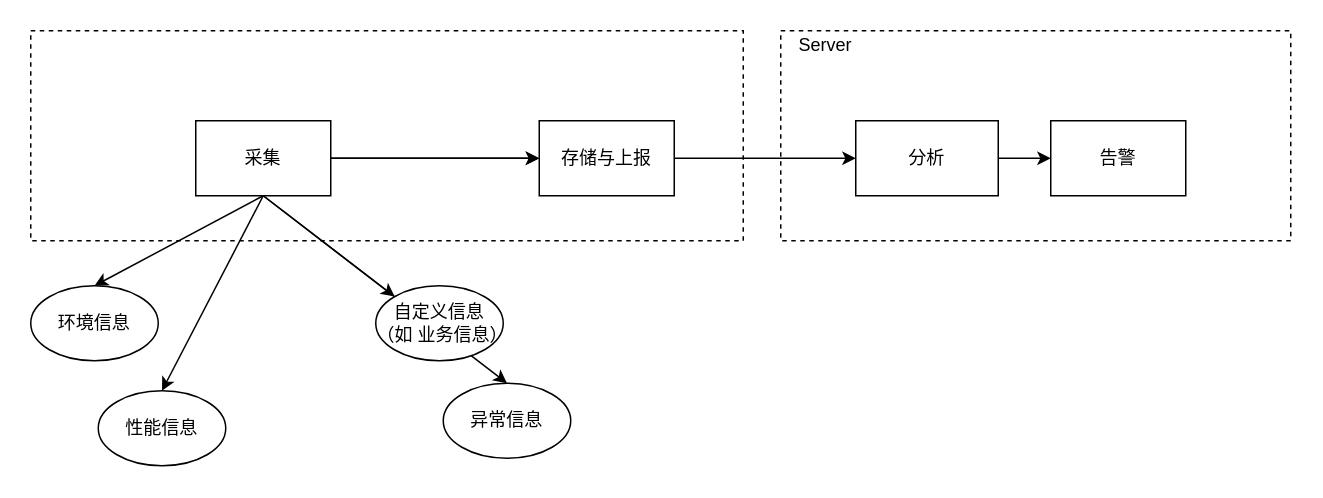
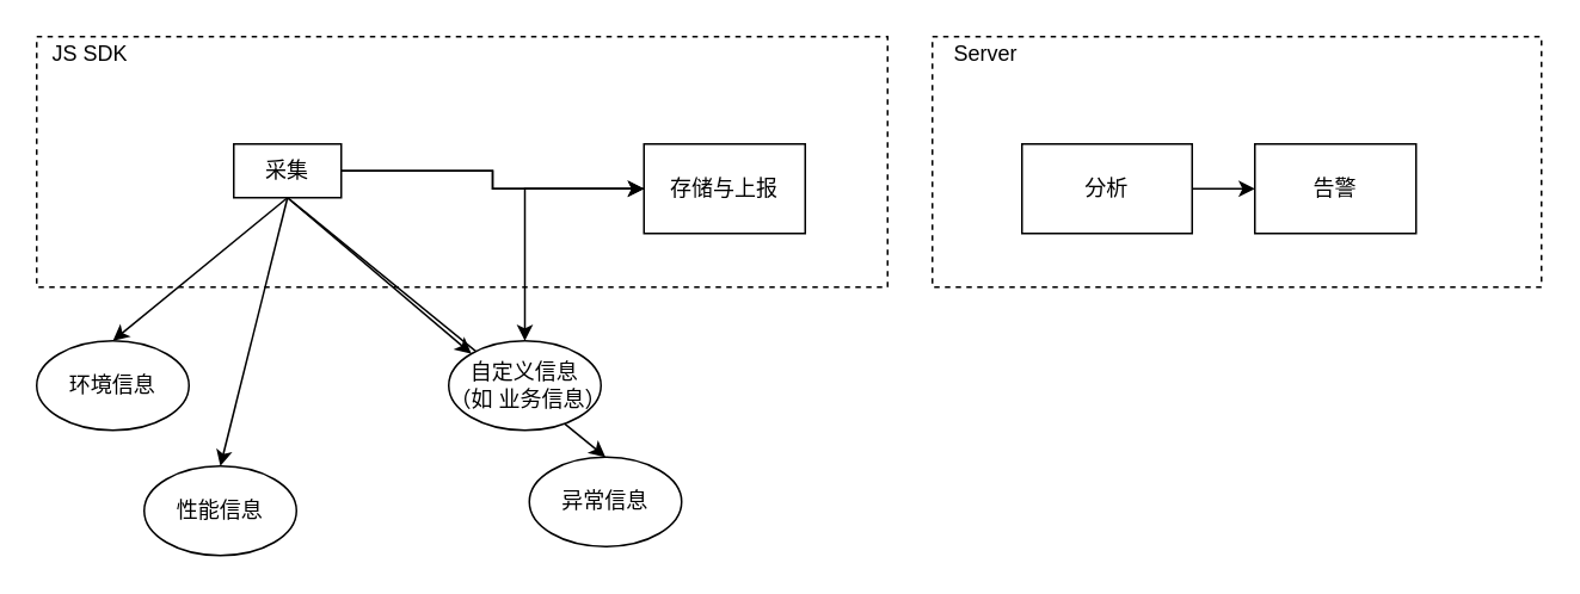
  <mxCell id="0" />
  <mxCell id="1" parent="0" />
  <mxCell id="2" value="" style="rounded=0;whiteSpace=wrap;html=1;dashed=1;" vertex="1" parent="1"><mxGeometry x="520" y="20" width="340" height="140" as="geometry" /></mxCell>
  <mxCell id="3" value="" style="rounded=0;whiteSpace=wrap;html=1;dashed=1;" vertex="1" parent="1"><mxGeometry x="20" y="20" width="475" height="140" as="geometry" /></mxCell>
  <mxCell id="4" value="" style="edgeStyle=orthogonalEdgeStyle;rounded=0;orthogonalLoop=1;jettySize=auto;html=1;" edge="1" parent="1" source="6" target="8"><mxGeometry relative="1" as="geometry" /></mxCell>
  <mxCell id="5" value="" style="edgeStyle=orthogonalEdgeStyle;rounded=0;orthogonalLoop=1;jettySize=auto;html=1;" edge="1" parent="1" source="6" target="8"><mxGeometry relative="1" as="geometry" /></mxCell>
- <mxCell id="6" value="采集" style="rounded=0;whiteSpace=wrap;html=1;" vertex="1" parent="1"><mxGeometry x="130" y="80" width="90" height="50" as="geometry" /></mxCell>
- <mxCell id="7" value="" style="edgeStyle=orthogonalEdgeStyle;rounded=0;orthogonalLoop=1;jettySize=auto;html=1;" edge="1" parent="1" source="8" target="18"><mxGeometry relative="1" as="geometry" /></mxCell>
+ <mxCell id="6" value="采集" style="rounded=0;whiteSpace=wrap;html=1;" vertex="1" parent="1"><mxGeometry x="130" y="80" width="60" height="30" as="geometry" /></mxCell>
+ <mxCell id="7" value="" style="edgeStyle=orthogonalEdgeStyle;rounded=0;orthogonalLoop=1;jettySize=auto;html=1;" edge="1" parent="1" source="8" target="15"><mxGeometry relative="1" as="geometry" /></mxCell>
  <mxCell id="8" value="存储与上报" style="whiteSpace=wrap;html=1;rounded=0;" vertex="1" parent="1"><mxGeometry x="359" y="80" width="90" height="50" as="geometry" /></mxCell>
  <mxCell id="9" value="环境信息" style="ellipse;whiteSpace=wrap;html=1;rounded=0;" vertex="1" parent="1"><mxGeometry x="20" y="190" width="85" height="50" as="geometry" /></mxCell>
  <mxCell id="10" value="" style="endArrow=classic;html=1;exitX=0.5;exitY=1;exitDx=0;exitDy=0;entryX=0.5;entryY=0;entryDx=0;entryDy=0;" edge="1" parent="1" source="6" target="9"><mxGeometry width="50" height="50" relative="1" as="geometry"><mxPoint x="120" y="190" as="sourcePoint" /><mxPoint x="170" y="140" as="targetPoint" /></mxGeometry></mxCell>
- <mxCell id="11" value="性能信息" style="ellipse;whiteSpace=wrap;html=1;rounded=0;" vertex="1" parent="1"><mxGeometry x="65" y="260" width="85" height="50" as="geometry" /></mxCell>
+ <mxCell id="11" value="性能信息" style="ellipse;whiteSpace=wrap;html=1;rounded=0;" vertex="1" parent="1"><mxGeometry x="80" y="260" width="85" height="50" as="geometry" /></mxCell>
  <mxCell id="12" value="" style="endArrow=classic;html=1;exitX=0.5;exitY=1;exitDx=0;exitDy=0;entryX=0.5;entryY=0;entryDx=0;entryDy=0;" edge="1" parent="1" source="6" target="11"><mxGeometry width="50" height="50" relative="1" as="geometry"><mxPoint x="145" y="140" as="sourcePoint" /><mxPoint x="72.5" y="200" as="targetPoint" /></mxGeometry></mxCell>
  <mxCell id="13" value="异常信息" style="ellipse;whiteSpace=wrap;html=1;rounded=0;" vertex="1" parent="1"><mxGeometry x="295" y="255" width="85" height="50" as="geometry" /></mxCell>
  <mxCell id="14" value="" style="endArrow=classic;html=1;exitX=0.5;exitY=1;exitDx=0;exitDy=0;entryX=0.5;entryY=0;entryDx=0;entryDy=0;" edge="1" parent="1" source="6" target="13"><mxGeometry width="50" height="50" relative="1" as="geometry"><mxPoint x="185" y="140" as="sourcePoint" /><mxPoint x="132.5" y="270" as="targetPoint" /></mxGeometry></mxCell>
  <mxCell id="15" value="自定义信息&lt;br&gt;（如 业务信息）" style="ellipse;whiteSpace=wrap;html=1;rounded=0;" vertex="1" parent="1"><mxGeometry x="250" y="190" width="85" height="50" as="geometry" /></mxCell>
  <mxCell id="16" value="" style="endArrow=classic;html=1;exitX=0.5;exitY=1;exitDx=0;exitDy=0;entryX=0;entryY=0;entryDx=0;entryDy=0;" edge="1" parent="1" source="6" target="15"><mxGeometry width="50" height="50" relative="1" as="geometry"><mxPoint x="185" y="140" as="sourcePoint" /><mxPoint x="232.5" y="270" as="targetPoint" /></mxGeometry></mxCell>
  <mxCell id="17" value="" style="edgeStyle=orthogonalEdgeStyle;rounded=0;orthogonalLoop=1;jettySize=auto;html=1;" edge="1" parent="1" source="18" target="19"><mxGeometry relative="1" as="geometry" /></mxCell>
  <mxCell id="18" value="分析" style="whiteSpace=wrap;html=1;rounded=0;" vertex="1" parent="1"><mxGeometry x="570" y="80" width="95" height="50" as="geometry" /></mxCell>
  <mxCell id="19" value="告警" style="whiteSpace=wrap;html=1;rounded=0;" vertex="1" parent="1"><mxGeometry x="700" y="80" width="90" height="50" as="geometry" /></mxCell>
+ <mxCell id="20" value="JS SDK" style="text;html=1;strokeColor=none;fillColor=none;align=center;verticalAlign=middle;whiteSpace=wrap;rounded=0;dashed=1;" vertex="1" parent="1"><mxGeometry x="20" y="20" width="60" height="20" as="geometry" /></mxCell>
  <mxCell id="21" value="Server" style="text;html=1;strokeColor=none;fillColor=none;align=center;verticalAlign=middle;whiteSpace=wrap;rounded=0;dashed=1;" vertex="1" parent="1"><mxGeometry x="520" y="20" width="60" height="20" as="geometry" /></mxCell>
